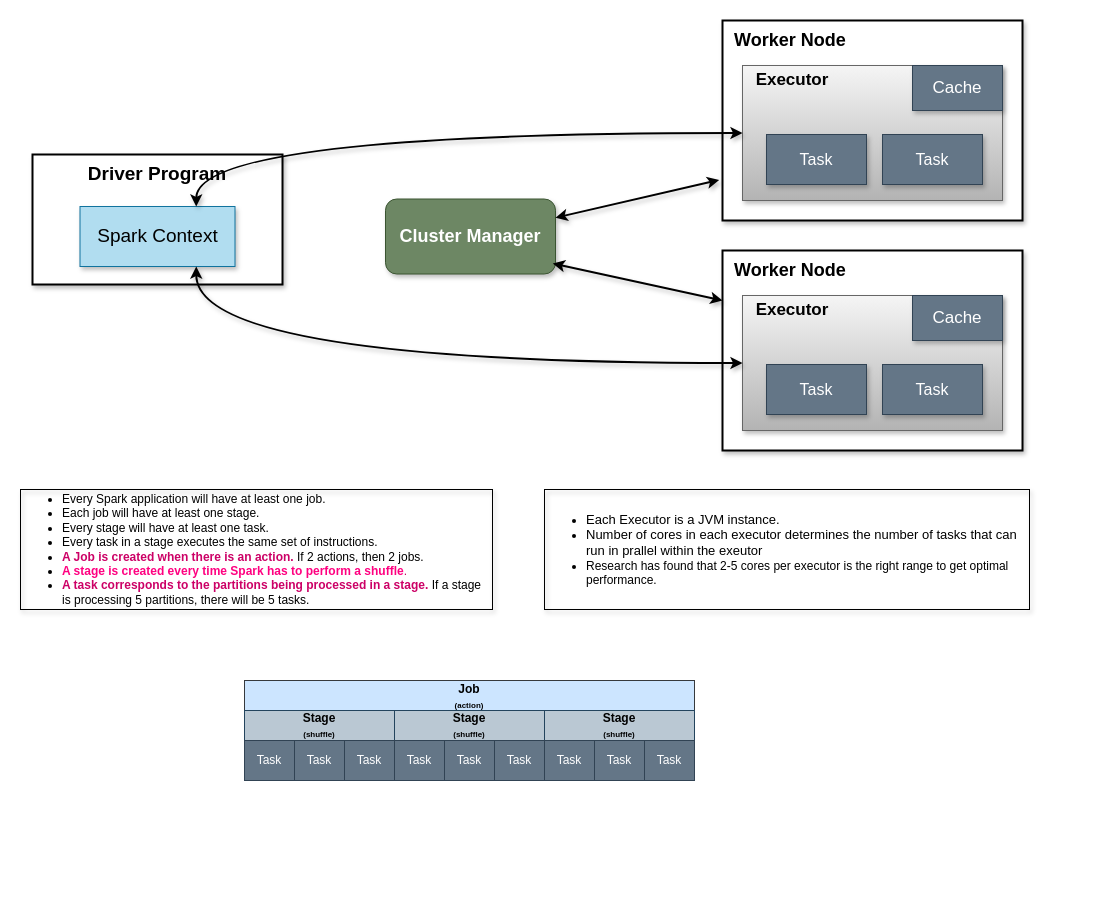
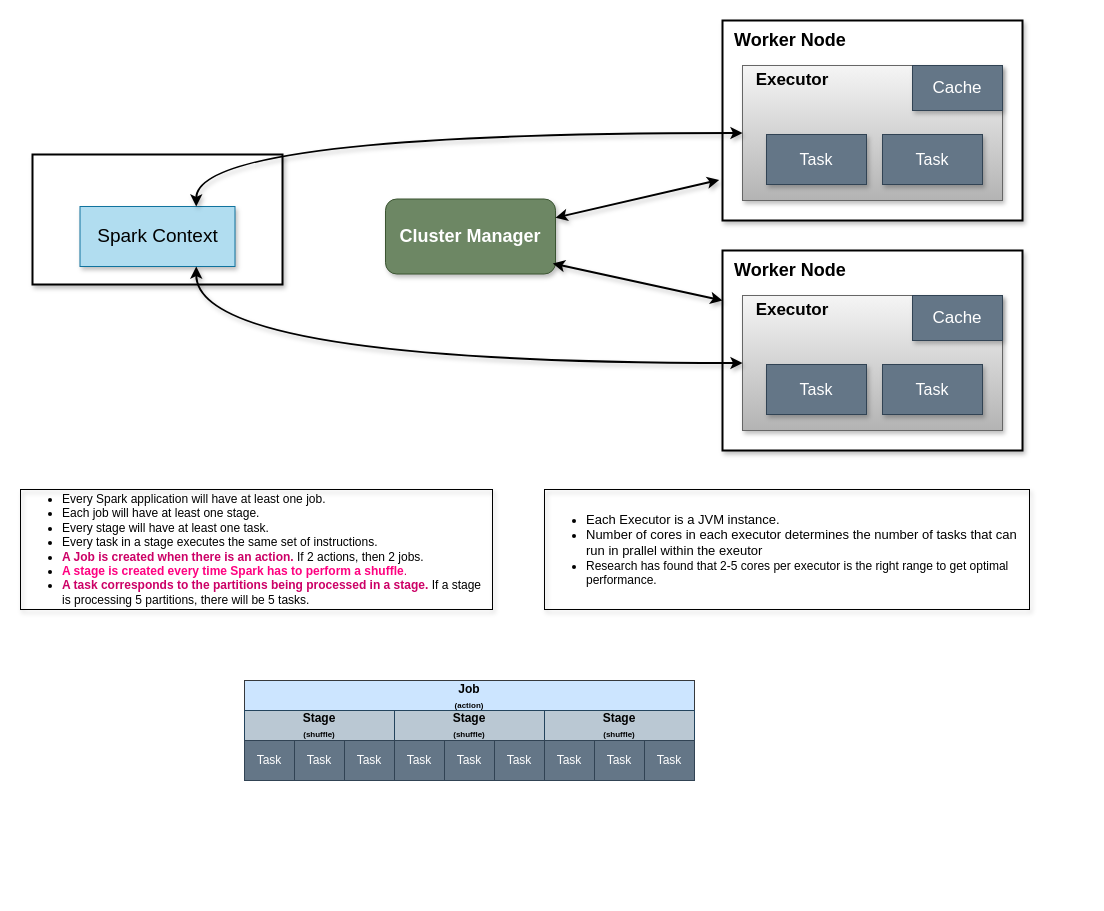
  <mxCell id="0" />
  <mxCell id="1" parent="0" />
  <mxCell id="2" value="" style="rounded=0;whiteSpace=wrap;html=1;shadow=1;strokeWidth=2;" parent="1" vertex="1"><mxGeometry x="32" y="154" width="250" height="130" as="geometry" /></mxCell>
- <mxCell id="3" value="&lt;font style=&quot;font-size: 19px;&quot;&gt;&lt;b&gt;Driver Program&lt;/b&gt;&lt;/font&gt;" style="text;html=1;align=center;verticalAlign=middle;whiteSpace=wrap;rounded=0;shadow=1;" parent="1" vertex="1"><mxGeometry x="32" y="154" width="250" height="40" as="geometry" /></mxCell>
  <mxCell id="4" value="&lt;font style=&quot;font-size: 19px;&quot;&gt;Spark Context&lt;/font&gt;" style="rounded=0;whiteSpace=wrap;html=1;fillColor=#b1ddf0;strokeColor=#10739e;shadow=1;" parent="1" vertex="1"><mxGeometry x="79.5" y="206" width="155" height="60" as="geometry" /></mxCell>
  <mxCell id="5" value="&lt;font style=&quot;font-size: 18px;&quot;&gt;&lt;b&gt;Cluster Manager&lt;/b&gt;&lt;/font&gt;" style="whiteSpace=wrap;html=1;fillColor=#6d8764;strokeColor=#3A5431;fontColor=#ffffff;shadow=1;rounded=1;" parent="1" vertex="1"><mxGeometry x="385" y="198.5" width="170" height="75" as="geometry" /></mxCell>
  <mxCell id="6" value="" style="rounded=0;whiteSpace=wrap;html=1;shadow=1;strokeWidth=2;" parent="1" vertex="1"><mxGeometry x="722" y="20" width="300" height="200" as="geometry" /></mxCell>
  <mxCell id="7" value="&lt;font style=&quot;font-size: 18px;&quot;&gt;&lt;b&gt;Worker Node&lt;/b&gt;&lt;/font&gt;" style="text;html=1;align=left;verticalAlign=middle;whiteSpace=wrap;rounded=0;shadow=1;" parent="1" vertex="1"><mxGeometry x="732" y="20" width="120" height="40" as="geometry" /></mxCell>
  <mxCell id="8" value="" style="rounded=0;whiteSpace=wrap;html=1;fillColor=#f5f5f5;strokeColor=#666666;gradientColor=#b3b3b3;shadow=1;" parent="1" vertex="1"><mxGeometry x="742" y="65" width="260" height="135" as="geometry" /></mxCell>
  <mxCell id="9" value="&lt;font style=&quot;font-size: 17px;&quot;&gt;&lt;b&gt;Executor&lt;/b&gt;&lt;/font&gt;" style="text;html=1;align=center;verticalAlign=middle;whiteSpace=wrap;rounded=0;shadow=1;" parent="1" vertex="1"><mxGeometry x="742" y="65" width="100" height="30" as="geometry" /></mxCell>
  <mxCell id="10" value="&lt;font style=&quot;font-size: 17px;&quot;&gt;Cache&lt;/font&gt;" style="rounded=0;whiteSpace=wrap;html=1;fillColor=#647687;strokeColor=#314354;fontColor=#ffffff;shadow=1;" parent="1" vertex="1"><mxGeometry x="912" y="65" width="90" height="45" as="geometry" /></mxCell>
  <mxCell id="11" value="&lt;font style=&quot;font-size: 16px;&quot;&gt;Task&lt;/font&gt;" style="rounded=0;whiteSpace=wrap;html=1;fillColor=#647687;strokeColor=#314354;fontColor=#ffffff;shadow=1;" parent="1" vertex="1"><mxGeometry x="766" y="134" width="100" height="50" as="geometry" /></mxCell>
  <mxCell id="12" value="&lt;font style=&quot;font-size: 16px;&quot;&gt;Task&lt;/font&gt;" style="rounded=0;whiteSpace=wrap;html=1;fillColor=#647687;strokeColor=#314354;fontColor=#ffffff;shadow=1;" parent="1" vertex="1"><mxGeometry x="882" y="134" width="100" height="50" as="geometry" /></mxCell>
  <mxCell id="13" value="" style="rounded=0;whiteSpace=wrap;html=1;shadow=1;strokeWidth=2;" parent="1" vertex="1"><mxGeometry x="722" y="250" width="300" height="200" as="geometry" /></mxCell>
  <mxCell id="14" value="&lt;font style=&quot;font-size: 18px;&quot;&gt;&lt;b&gt;Worker Node&lt;/b&gt;&lt;/font&gt;" style="text;html=1;align=left;verticalAlign=middle;whiteSpace=wrap;rounded=0;shadow=1;" parent="1" vertex="1"><mxGeometry x="732" y="250" width="120" height="40" as="geometry" /></mxCell>
  <mxCell id="15" value="" style="rounded=0;whiteSpace=wrap;html=1;fillColor=#f5f5f5;strokeColor=#666666;gradientColor=#b3b3b3;shadow=1;" parent="1" vertex="1"><mxGeometry x="742" y="295" width="260" height="135" as="geometry" /></mxCell>
  <mxCell id="16" value="&lt;font style=&quot;font-size: 17px;&quot;&gt;&lt;b&gt;Executor&lt;/b&gt;&lt;/font&gt;" style="text;html=1;align=center;verticalAlign=middle;whiteSpace=wrap;rounded=0;shadow=1;" parent="1" vertex="1"><mxGeometry x="742" y="295" width="100" height="30" as="geometry" /></mxCell>
  <mxCell id="17" value="&lt;font style=&quot;font-size: 17px;&quot;&gt;Cache&lt;/font&gt;" style="rounded=0;whiteSpace=wrap;html=1;fillColor=#647687;strokeColor=#314354;fontColor=#ffffff;shadow=1;" parent="1" vertex="1"><mxGeometry x="912" y="295" width="90" height="45" as="geometry" /></mxCell>
  <mxCell id="18" value="&lt;font style=&quot;font-size: 16px;&quot;&gt;Task&lt;/font&gt;" style="rounded=0;whiteSpace=wrap;html=1;fillColor=#647687;strokeColor=#314354;fontColor=#ffffff;shadow=1;" parent="1" vertex="1"><mxGeometry x="766" y="364" width="100" height="50" as="geometry" /></mxCell>
  <mxCell id="19" value="&lt;font style=&quot;font-size: 16px;&quot;&gt;Task&lt;/font&gt;" style="rounded=0;whiteSpace=wrap;html=1;fillColor=#647687;strokeColor=#314354;fontColor=#ffffff;shadow=1;" parent="1" vertex="1"><mxGeometry x="882" y="364" width="100" height="50" as="geometry" /></mxCell>
  <mxCell id="20" value="" style="endArrow=classic;startArrow=classic;html=1;rounded=0;entryX=-0.011;entryY=0.797;entryDx=0;entryDy=0;entryPerimeter=0;exitX=1;exitY=0.25;exitDx=0;exitDy=0;strokeWidth=2;shadow=1;" parent="1" source="5" target="6" edge="1"><mxGeometry width="50" height="50" relative="1" as="geometry"><mxPoint x="512" y="369" as="sourcePoint" /><mxPoint x="562" y="319" as="targetPoint" /></mxGeometry></mxCell>
  <mxCell id="21" value="" style="endArrow=classic;startArrow=classic;html=1;rounded=0;entryX=0;entryY=0.25;entryDx=0;entryDy=0;exitX=0.984;exitY=0.86;exitDx=0;exitDy=0;exitPerimeter=0;strokeWidth=2;shadow=1;" parent="1" source="5" target="13" edge="1"><mxGeometry width="50" height="50" relative="1" as="geometry"><mxPoint x="512" y="369" as="sourcePoint" /><mxPoint x="562" y="319" as="targetPoint" /></mxGeometry></mxCell>
  <mxCell id="22" value="" style="endArrow=classic;startArrow=classic;html=1;rounded=0;exitX=0.75;exitY=1;exitDx=0;exitDy=0;entryX=0;entryY=0.5;entryDx=0;entryDy=0;edgeStyle=orthogonalEdgeStyle;curved=1;strokeWidth=2;shadow=1;" parent="1" source="4" target="15" edge="1"><mxGeometry width="50" height="50" relative="1" as="geometry"><mxPoint x="512" y="369" as="sourcePoint" /><mxPoint x="562" y="319" as="targetPoint" /></mxGeometry></mxCell>
  <mxCell id="23" value="" style="endArrow=classic;startArrow=classic;html=1;rounded=0;entryX=0;entryY=0.5;entryDx=0;entryDy=0;exitX=0.75;exitY=0;exitDx=0;exitDy=0;edgeStyle=orthogonalEdgeStyle;curved=1;strokeWidth=2;shadow=1;" parent="1" source="4" target="8" edge="1"><mxGeometry width="50" height="50" relative="1" as="geometry"><mxPoint x="512" y="369" as="sourcePoint" /><mxPoint x="562" y="319" as="targetPoint" /></mxGeometry></mxCell>
  <mxCell id="24" value="&lt;ul&gt;&lt;li&gt;&lt;span style=&quot;font-size: 13px; background-color: transparent; color: light-dark(rgb(0, 0, 0), rgb(255, 255, 255));&quot;&gt;Each Executor is a JVM instance.&lt;/span&gt;&lt;/li&gt;&lt;li&gt;&lt;span style=&quot;font-size: 13px; background-color: transparent; color: light-dark(rgb(0, 0, 0), rgb(255, 255, 255));&quot;&gt;Number of cores in each executor determines the number of tasks that can run in prallel within the exeutor&lt;/span&gt;&lt;/li&gt;&lt;li&gt;&lt;span style=&quot;background-color: transparent; color: light-dark(rgb(0, 0, 0), rgb(255, 255, 255));&quot;&gt;Research has found that 2-5 cores per executor is the right range to get optimal performance.&lt;/span&gt;&lt;/li&gt;&lt;/ul&gt;" style="text;html=1;align=left;verticalAlign=middle;whiteSpace=wrap;rounded=0;strokeColor=default;shadow=1;strokeWidth=1;" parent="1" vertex="1"><mxGeometry x="544" y="489" width="485" height="120" as="geometry" /></mxCell>
  <mxCell id="25" value="&lt;font style=&quot;color: rgb(255, 255, 255);&quot;&gt;https://jeromerajan.com/2021/07/29/spark-architecture-notes-faq/&lt;/font&gt;" style="text;html=1;align=center;verticalAlign=middle;whiteSpace=wrap;rounded=0;" parent="1" vertex="1"><mxGeometry x="702" y="859" width="380" height="30" as="geometry" /></mxCell>
  <mxCell id="26" value="&lt;ul&gt;&lt;li&gt;Every Spark application will have at least one job.&lt;/li&gt;&lt;li&gt;Each job will have at least one stage.&lt;/li&gt;&lt;li&gt;Every stage will have at least one task.&lt;/li&gt;&lt;li&gt;Every task in a stage executes the same set of instructions.&lt;/li&gt;&lt;li&gt;&lt;font style=&quot;color: rgb(204, 0, 102);&quot;&gt;&lt;b style=&quot;&quot;&gt;A Job is created when there is an action.&lt;/b&gt;&lt;/font&gt; If 2 actions, then 2 jobs.&lt;/li&gt;&lt;li&gt;&lt;font style=&quot;color: rgb(204, 0, 102);&quot;&gt;&lt;font style=&quot;color: rgb(255, 0, 128);&quot;&gt;&lt;b style=&quot;&quot;&gt;A stage is created every time Spark has to perform a shuffle&lt;/b&gt;&lt;/font&gt;.&lt;/font&gt;&lt;/li&gt;&lt;li&gt;&lt;font style=&quot;color: rgb(204, 0, 102);&quot;&gt;&lt;b&gt;A task corresponds to the partitions being processed in a stage.&lt;/b&gt;&lt;/font&gt; If a stage is processing 5 partitions, there will be 5 tasks.&lt;/li&gt;&lt;/ul&gt;" style="text;html=1;align=left;verticalAlign=middle;whiteSpace=wrap;rounded=0;strokeColor=default;shadow=1;" parent="1" vertex="1"><mxGeometry x="20" y="489" width="472" height="120" as="geometry" /></mxCell>
  <mxCell id="27" value="" style="rounded=0;whiteSpace=wrap;html=1;" parent="1" vertex="1"><mxGeometry x="244" y="680" width="450" height="100" as="geometry" /></mxCell>
  <mxCell id="28" value="&lt;span style=&quot;font-size: 12px;&quot;&gt;Job&lt;/span&gt;&lt;br&gt;&lt;div style=&quot;font-size: 12px;&quot;&gt;&lt;font style=&quot;font-size: 8px;&quot;&gt;(action)&lt;/font&gt;&lt;/div&gt;" style="text;html=1;align=center;verticalAlign=middle;whiteSpace=wrap;rounded=0;fontStyle=1;fontSize=14;fillColor=#cce5ff;strokeColor=#36393d;" parent="1" vertex="1"><mxGeometry x="244" y="680" width="450" height="30" as="geometry" /></mxCell>
  <mxCell id="29" value="" style="rounded=0;whiteSpace=wrap;html=1;" parent="1" vertex="1"><mxGeometry x="244" y="710" width="150" height="70" as="geometry" /></mxCell>
  <mxCell id="30" value="Stage&lt;div&gt;&lt;font style=&quot;font-size: 8px;&quot;&gt;(shuffle)&lt;/font&gt;&lt;/div&gt;" style="text;html=1;align=center;verticalAlign=middle;whiteSpace=wrap;rounded=0;fontStyle=1;fillColor=#bac8d3;strokeColor=#23445d;" parent="1" vertex="1"><mxGeometry x="244" y="710" width="150" height="30" as="geometry" /></mxCell>
  <mxCell id="31" value="Task" style="rounded=0;whiteSpace=wrap;html=1;fillColor=#647687;fontColor=#ffffff;strokeColor=#314354;" parent="1" vertex="1"><mxGeometry x="244" y="740" width="50" height="40" as="geometry" /></mxCell>
  <mxCell id="32" value="Task" style="rounded=0;whiteSpace=wrap;html=1;fillColor=#647687;fontColor=#ffffff;strokeColor=#314354;" parent="1" vertex="1"><mxGeometry x="294" y="740" width="50" height="40" as="geometry" /></mxCell>
  <mxCell id="33" value="Task" style="rounded=0;whiteSpace=wrap;html=1;fillColor=#647687;strokeColor=#314354;fontColor=#FFFFFF;" parent="1" vertex="1"><mxGeometry x="344" y="740" width="50" height="40" as="geometry" /></mxCell>
  <mxCell id="34" value="" style="rounded=0;whiteSpace=wrap;html=1;" parent="1" vertex="1"><mxGeometry x="394" y="710" width="150" height="70" as="geometry" /></mxCell>
  <mxCell id="35" value="Stage&lt;div&gt;&lt;font style=&quot;font-size: 8px;&quot;&gt;(shuffle)&lt;/font&gt;&lt;/div&gt;" style="text;html=1;align=center;verticalAlign=middle;whiteSpace=wrap;rounded=0;fontStyle=1;fillColor=#bac8d3;strokeColor=#23445d;" parent="1" vertex="1"><mxGeometry x="394" y="710" width="150" height="30" as="geometry" /></mxCell>
  <mxCell id="36" value="Task" style="rounded=0;whiteSpace=wrap;html=1;fillColor=#647687;fontColor=#ffffff;strokeColor=#314354;" parent="1" vertex="1"><mxGeometry x="394" y="740" width="50" height="40" as="geometry" /></mxCell>
  <mxCell id="37" value="Task" style="rounded=0;whiteSpace=wrap;html=1;fillColor=#647687;fontColor=#ffffff;strokeColor=#314354;" parent="1" vertex="1"><mxGeometry x="444" y="740" width="50" height="40" as="geometry" /></mxCell>
  <mxCell id="38" value="Task" style="rounded=0;whiteSpace=wrap;html=1;fillColor=#647687;fontColor=#ffffff;strokeColor=#314354;" parent="1" vertex="1"><mxGeometry x="494" y="740" width="50" height="40" as="geometry" /></mxCell>
  <mxCell id="39" value="" style="rounded=0;whiteSpace=wrap;html=1;" parent="1" vertex="1"><mxGeometry x="544" y="710" width="150" height="70" as="geometry" /></mxCell>
  <mxCell id="40" value="Stage&lt;div&gt;&lt;font style=&quot;font-size: 8px;&quot;&gt;(shuffle)&lt;/font&gt;&lt;/div&gt;" style="text;html=1;align=center;verticalAlign=middle;whiteSpace=wrap;rounded=0;fontStyle=1;fillColor=#bac8d3;strokeColor=#23445d;" parent="1" vertex="1"><mxGeometry x="544" y="710" width="150" height="30" as="geometry" /></mxCell>
  <mxCell id="41" value="Task" style="rounded=0;whiteSpace=wrap;html=1;fillColor=#647687;fontColor=#ffffff;strokeColor=#314354;" parent="1" vertex="1"><mxGeometry x="544" y="740" width="50" height="40" as="geometry" /></mxCell>
  <mxCell id="42" value="Task" style="rounded=0;whiteSpace=wrap;html=1;fillColor=#647687;fontColor=#ffffff;strokeColor=#314354;" parent="1" vertex="1"><mxGeometry x="594" y="740" width="50" height="40" as="geometry" /></mxCell>
  <mxCell id="43" value="Task" style="rounded=0;whiteSpace=wrap;html=1;fillColor=#647687;fontColor=#ffffff;strokeColor=#314354;" parent="1" vertex="1"><mxGeometry x="644" y="740" width="50" height="40" as="geometry" /></mxCell>
